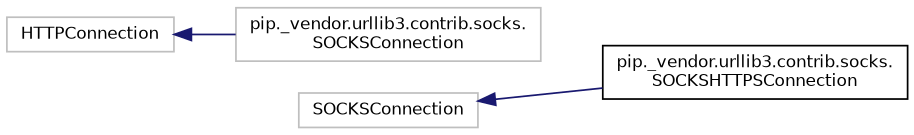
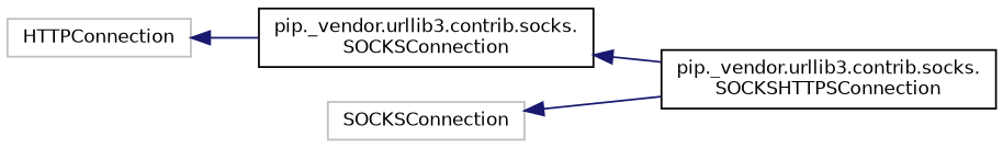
  digraph {
    rankdir=LR
    node [color=grey75 fillcolor=white fontname=Helvetica fontsize=10 shape=record style=filled]
    edge [color=midnightblue dir=back fontname=Helvetica fontsize=10 labelfontname=Helvetica labelfontsize=10 style=solid]
    n1 [height=0.2 label=HTTPConnection width=0.4]
-   n2 [height=0.2 label="pip._vendor.urllib3.contrib.socks.\lSOCKSConnection" width=0.4]
+   n2 [color=black height=0.2 label="pip._vendor.urllib3.contrib.socks.\lSOCKSConnection" width=0.4]
    n3 [color=black height=0.2 label="pip._vendor.urllib3.contrib.socks.\lSOCKSHTTPSConnection" width=0.4]
    n4 [height=0.2 label=SOCKSConnection width=0.4]
    n1 -> n2
+   n2 -> n3
    n4 -> n3
  }
